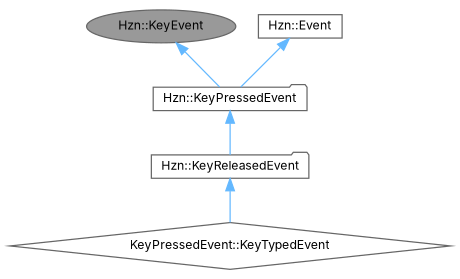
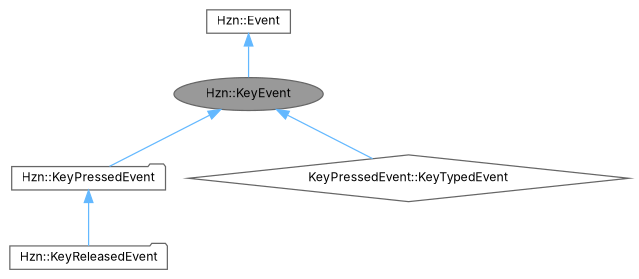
  digraph {
    fontname=Inter
    node [color=gray40 fillcolor=white fontname=Inter fontsize=10 shape=folder style=filled]
    edge [color=steelblue1 dir=back fontname=Inter fontsize=10 labelfontname=Helvetica labelfontsize=10 style=solid]
    n1 [fillcolor=grey60 fontcolor=black height=0.2 label="Hzn::KeyEvent" shape=ellipse width=0.4]
    n2 [height=0.2 label="Hzn::KeyPressedEvent" width=0.4]
    n3 [height=0.2 label="KeyPressedEvent::KeyTypedEvent" shape=diamond width=0.4]
    n4 [height=0.2 label="Hzn::KeyReleasedEvent" width=0.4]
    n5 [height=0.2 label="Hzn::Event" shape=box width=0.4]
    n1 -> n2
-   n4 -> n3
+   n1 -> n3
    n2 -> n4
-   n5 -> n2
+   n5 -> n1
  }
